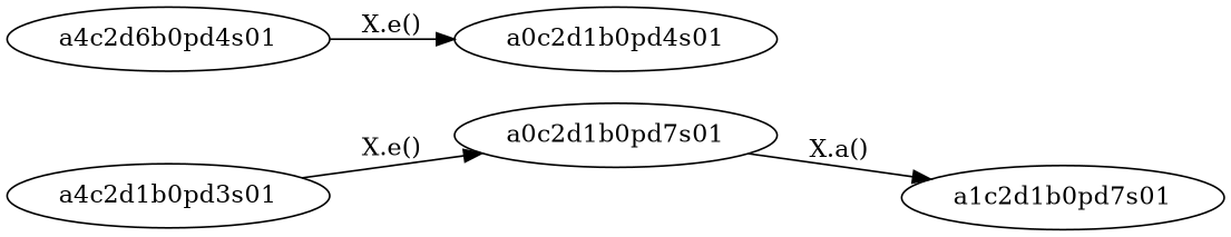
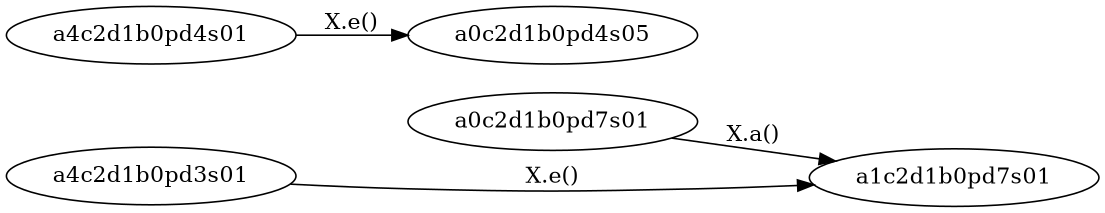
  digraph {
    rankdir=LR
    a0c2d1b0pd7s01
    a1c2d1b0pd7s01
    n3 [label=a4c2d1b0pd3s01]
-   a4c2d1b0pd4s01 [label=a4c2d6b0pd4s01]
-   a0c2d1b0pd4s01
+   a4c2d1b0pd4s01
+   a0c2d1b0pd4s01 [label=a0c2d1b0pd4s05]
    a0c2d1b0pd7s01 -> a1c2d1b0pd7s01 [label="X.a()"]
-   n3 -> a0c2d1b0pd7s01 [label="X.e()"]
+   n3 -> a1c2d1b0pd7s01 [label="X.e()"]
    a4c2d1b0pd4s01 -> a0c2d1b0pd4s01 [label="X.e()"]
  }
